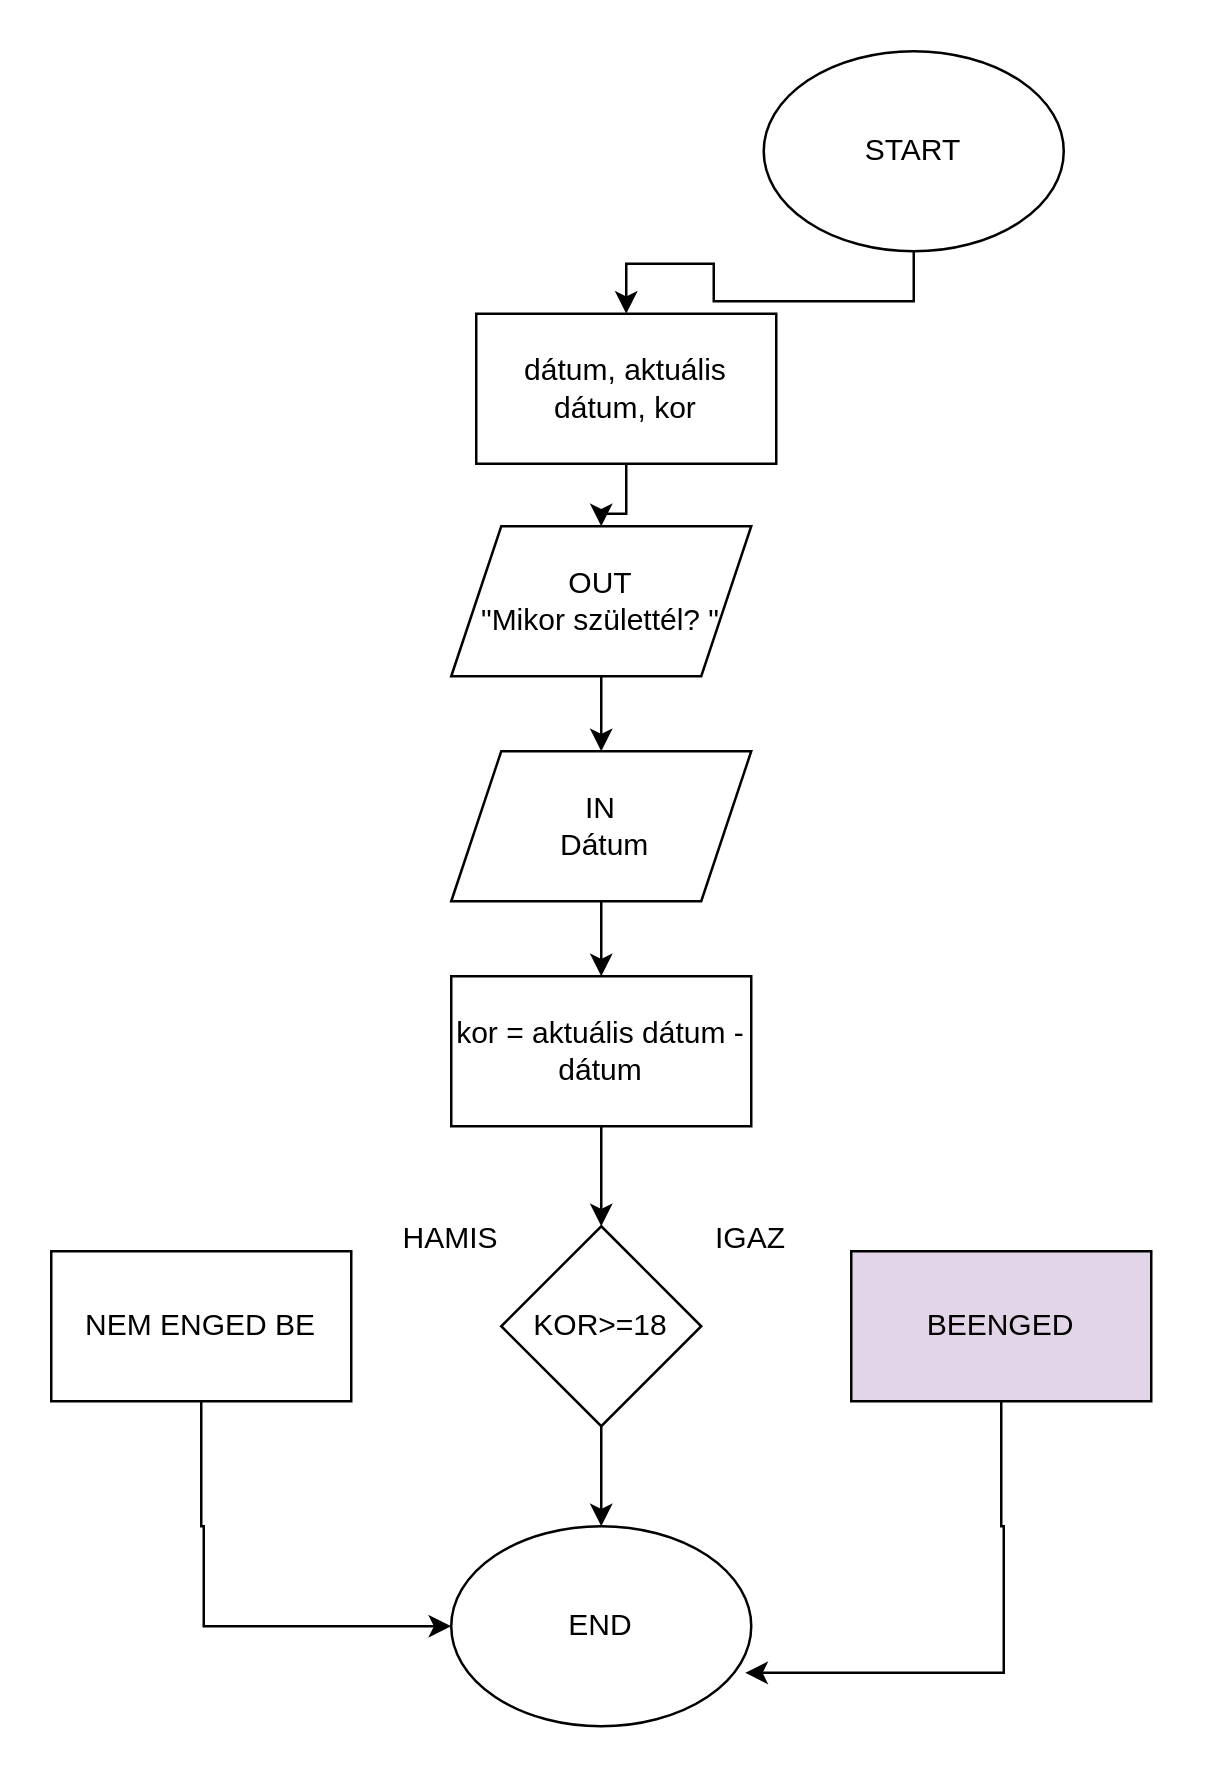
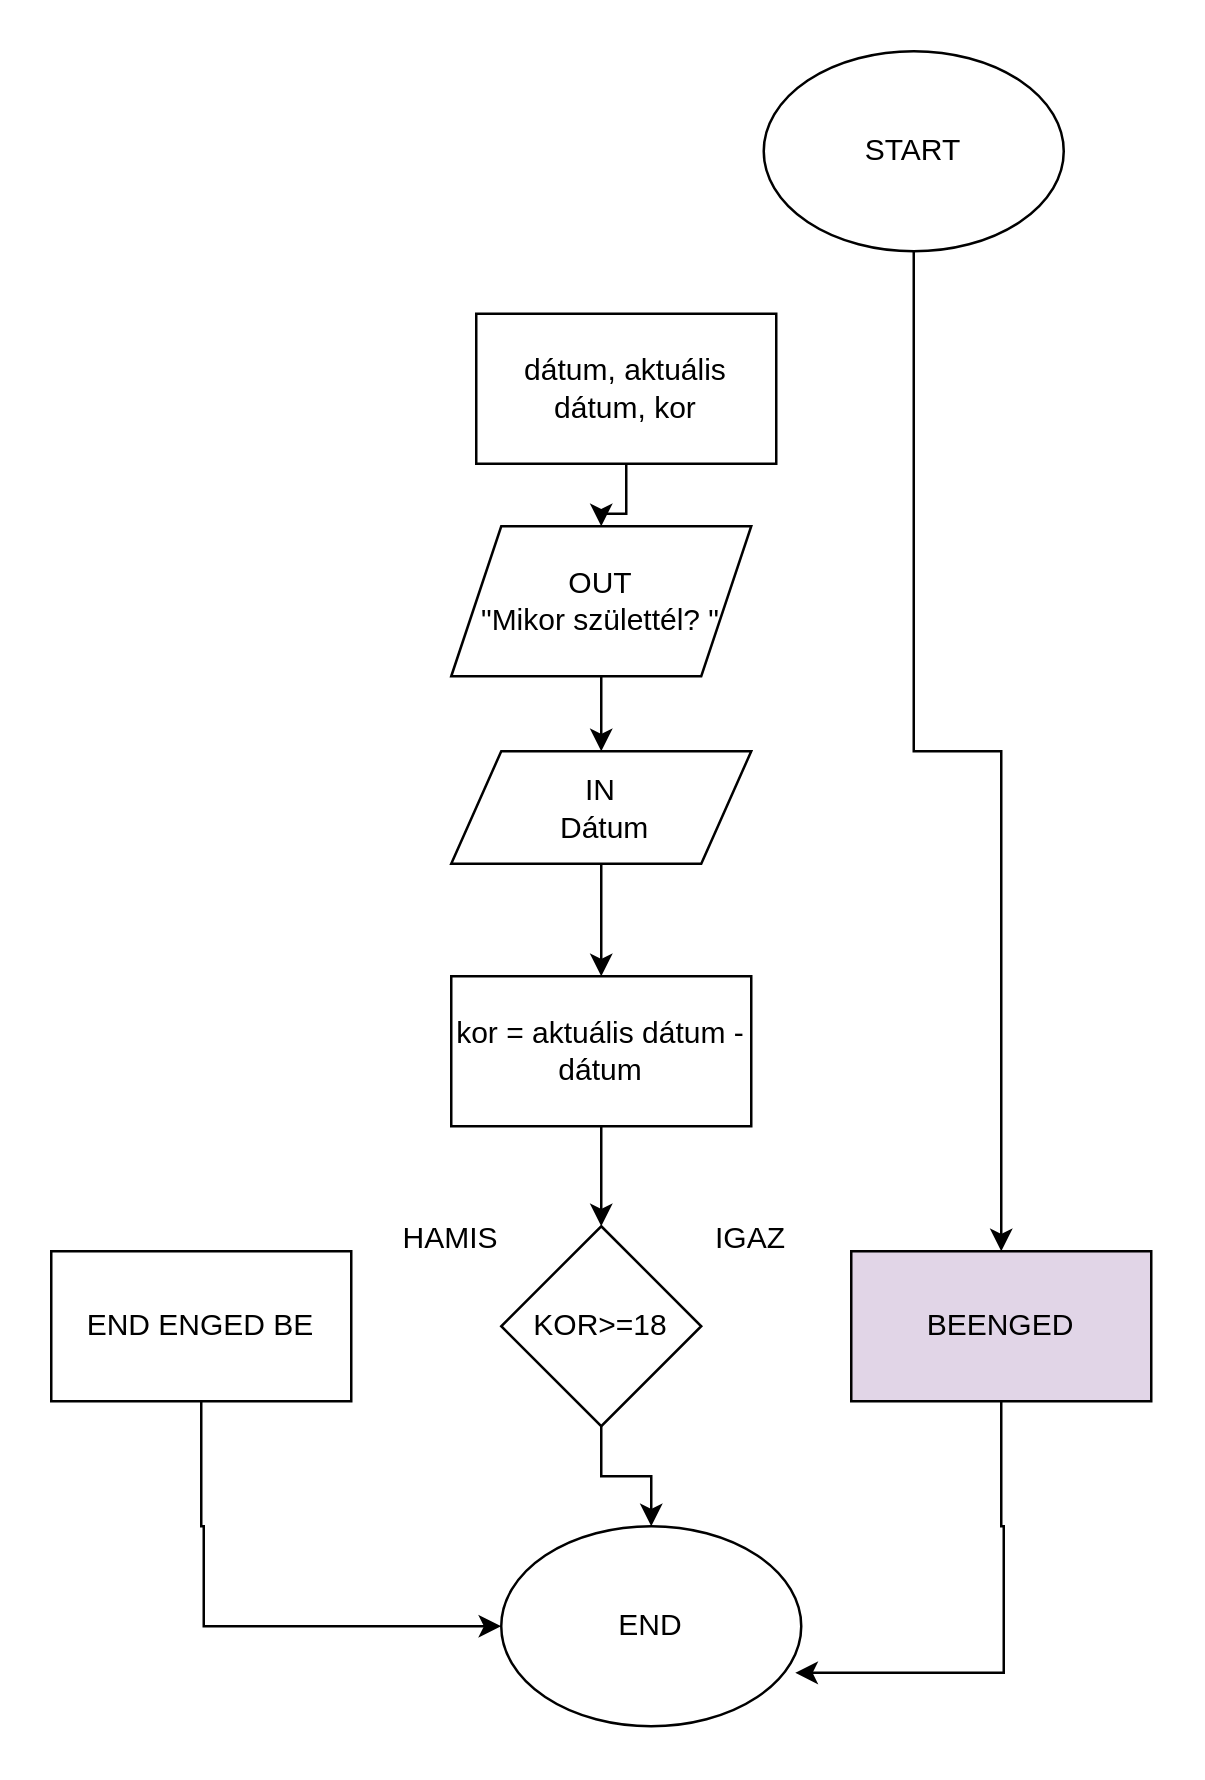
  <mxCell id="0" />
  <mxCell id="1" parent="0" />
- <mxCell id="2" value="" style="edgeStyle=orthogonalEdgeStyle;rounded=0;orthogonalLoop=1;jettySize=auto;html=1;" edge="1" parent="1" source="3" target="5"><mxGeometry relative="1" as="geometry" /></mxCell>
+ <mxCell id="2" value="" style="edgeStyle=orthogonalEdgeStyle;rounded=0;orthogonalLoop=1;jettySize=auto;html=1;" edge="1" parent="1" source="3" target="15"><mxGeometry relative="1" as="geometry" /></mxCell>
  <mxCell id="3" value="START&lt;br&gt;" style="ellipse;whiteSpace=wrap;html=1;" vertex="1" parent="1"><mxGeometry x="305" y="20" width="120" height="80" as="geometry" /></mxCell>
  <mxCell id="4" style="edgeStyle=orthogonalEdgeStyle;rounded=0;orthogonalLoop=1;jettySize=auto;html=1;entryX=0.5;entryY=0;entryDx=0;entryDy=0;" edge="1" parent="1" source="5" target="7"><mxGeometry relative="1" as="geometry" /></mxCell>
  <mxCell id="5" value="dátum, aktuális dátum, kor" style="whiteSpace=wrap;html=1;" vertex="1" parent="1"><mxGeometry x="190" y="125" width="120" height="60" as="geometry" /></mxCell>
  <mxCell id="6" style="edgeStyle=orthogonalEdgeStyle;rounded=0;orthogonalLoop=1;jettySize=auto;html=1;entryX=0.5;entryY=0;entryDx=0;entryDy=0;" edge="1" parent="1" source="7" target="9"><mxGeometry relative="1" as="geometry" /></mxCell>
  <mxCell id="7" value="OUT&lt;br&gt;&quot;Mikor születtél? &quot;" style="shape=parallelogram;perimeter=parallelogramPerimeter;whiteSpace=wrap;html=1;fixedSize=1;" vertex="1" parent="1"><mxGeometry x="180" y="210" width="120" height="60" as="geometry" /></mxCell>
  <mxCell id="8" style="edgeStyle=orthogonalEdgeStyle;rounded=0;orthogonalLoop=1;jettySize=auto;html=1;" edge="1" parent="1" source="9" target="11"><mxGeometry relative="1" as="geometry" /></mxCell>
- <mxCell id="9" value="IN&lt;br&gt;&amp;nbsp;Dátum" style="shape=parallelogram;perimeter=parallelogramPerimeter;whiteSpace=wrap;html=1;fixedSize=1;" vertex="1" parent="1"><mxGeometry x="180" y="300" width="120" height="60" as="geometry" /></mxCell>
+ <mxCell id="9" value="IN&lt;br&gt;&amp;nbsp;Dátum" style="shape=parallelogram;perimeter=parallelogramPerimeter;whiteSpace=wrap;html=1;fixedSize=1;" vertex="1" parent="1"><mxGeometry x="180" y="300" width="120" height="45" as="geometry" /></mxCell>
  <mxCell id="10" value="" style="edgeStyle=orthogonalEdgeStyle;rounded=0;orthogonalLoop=1;jettySize=auto;html=1;" edge="1" parent="1" source="11" target="13"><mxGeometry relative="1" as="geometry" /></mxCell>
  <mxCell id="11" value="kor = aktuális dátum - dátum&lt;br&gt;" style="rounded=0;whiteSpace=wrap;html=1;" vertex="1" parent="1"><mxGeometry x="180" y="390" width="120" height="60" as="geometry" /></mxCell>
  <mxCell id="12" value="" style="edgeStyle=orthogonalEdgeStyle;rounded=0;orthogonalLoop=1;jettySize=auto;html=1;" edge="1" parent="1" source="13" target="20"><mxGeometry relative="1" as="geometry" /></mxCell>
  <mxCell id="13" value="KOR&amp;gt;=18" style="rhombus;whiteSpace=wrap;html=1;" vertex="1" parent="1"><mxGeometry x="200" y="490" width="80" height="80" as="geometry" /></mxCell>
  <mxCell id="14" style="edgeStyle=orthogonalEdgeStyle;rounded=0;orthogonalLoop=1;jettySize=auto;html=1;entryX=0.98;entryY=0.733;entryDx=0;entryDy=0;entryPerimeter=0;" edge="1" parent="1" source="15" target="20"><mxGeometry relative="1" as="geometry"><mxPoint x="400" y="660.8" as="targetPoint" /><Array as="points"><mxPoint x="400" y="610" /><mxPoint x="401" y="610" /><mxPoint x="401" y="669" /></Array></mxGeometry></mxCell>
  <mxCell id="15" value="BEENGED" style="whiteSpace=wrap;html=1;fillColor=#e1d5e7;" vertex="1" parent="1"><mxGeometry x="340" y="500" width="120" height="60" as="geometry" /></mxCell>
  <mxCell id="16" style="edgeStyle=orthogonalEdgeStyle;rounded=0;orthogonalLoop=1;jettySize=auto;html=1;entryX=0;entryY=0.5;entryDx=0;entryDy=0;" edge="1" parent="1" source="17" target="20"><mxGeometry relative="1" as="geometry"><mxPoint x="80" y="660" as="targetPoint" /><Array as="points"><mxPoint x="80" y="610" /><mxPoint x="81" y="610" /><mxPoint x="81" y="650" /></Array></mxGeometry></mxCell>
- <mxCell id="17" value="NEM ENGED BE" style="whiteSpace=wrap;html=1;" vertex="1" parent="1"><mxGeometry x="20" y="500" width="120" height="60" as="geometry" /></mxCell>
+ <mxCell id="17" value="END ENGED BE" style="whiteSpace=wrap;html=1;" vertex="1" parent="1"><mxGeometry x="20" y="500" width="120" height="60" as="geometry" /></mxCell>
  <mxCell id="18" value="IGAZ" style="text;html=1;strokeColor=none;fillColor=none;align=center;verticalAlign=middle;whiteSpace=wrap;rounded=0;" vertex="1" parent="1"><mxGeometry x="270" y="480" width="60" height="30" as="geometry" /></mxCell>
  <mxCell id="19" value="HAMIS" style="text;html=1;strokeColor=none;fillColor=none;align=center;verticalAlign=middle;whiteSpace=wrap;rounded=0;" vertex="1" parent="1"><mxGeometry x="150" y="480" width="60" height="30" as="geometry" /></mxCell>
- <mxCell id="20" value="END" style="ellipse;whiteSpace=wrap;html=1;" vertex="1" parent="1"><mxGeometry x="180" y="610" width="120" height="80" as="geometry" /></mxCell>
+ <mxCell id="20" value="END" style="ellipse;whiteSpace=wrap;html=1;" vertex="1" parent="1"><mxGeometry x="200" y="610" width="120" height="80" as="geometry" /></mxCell>
